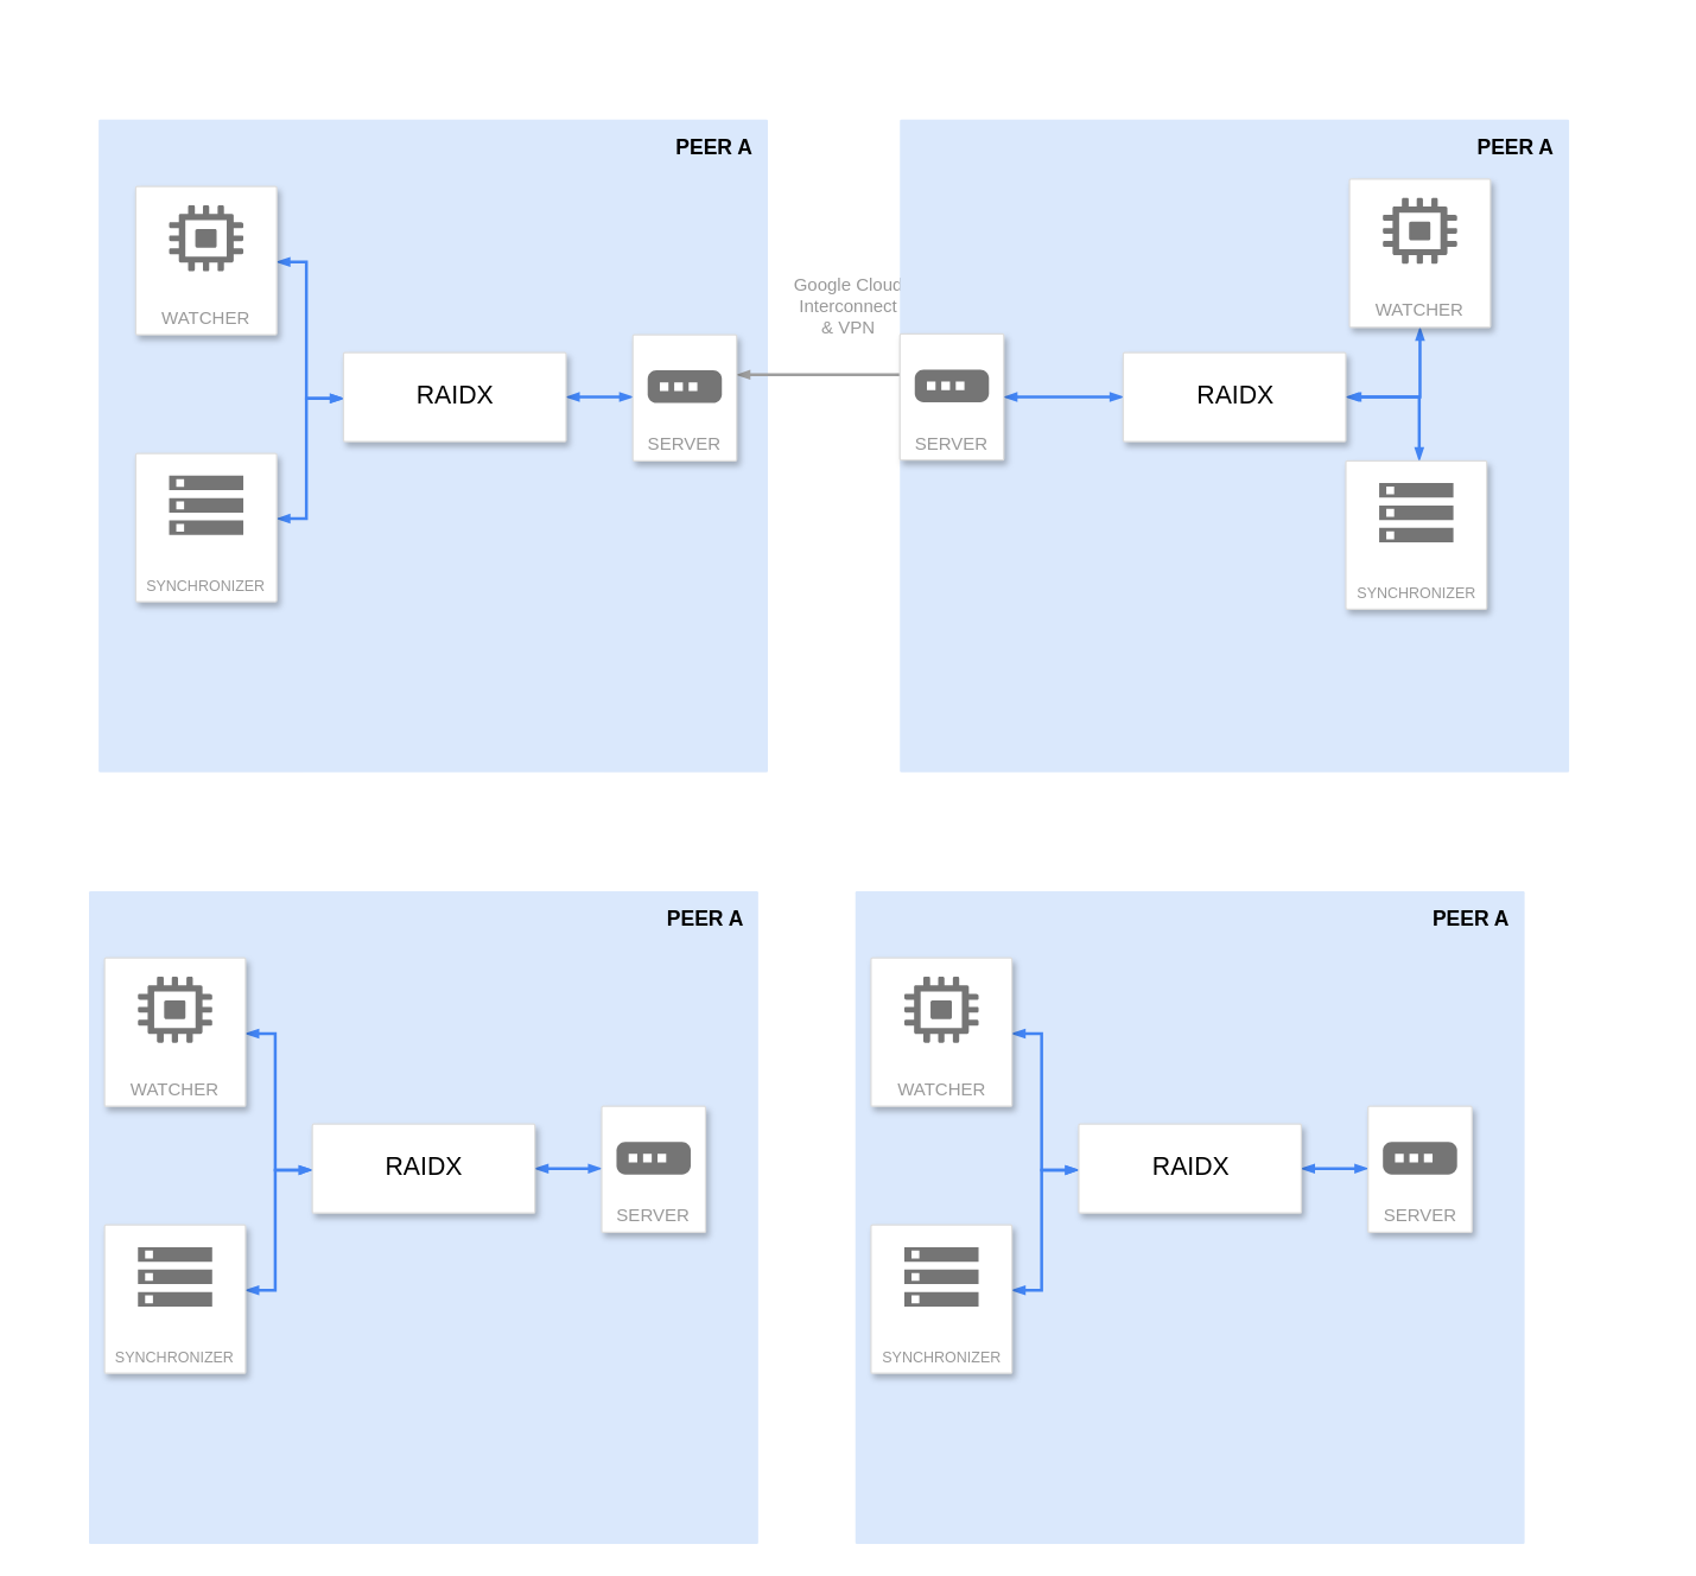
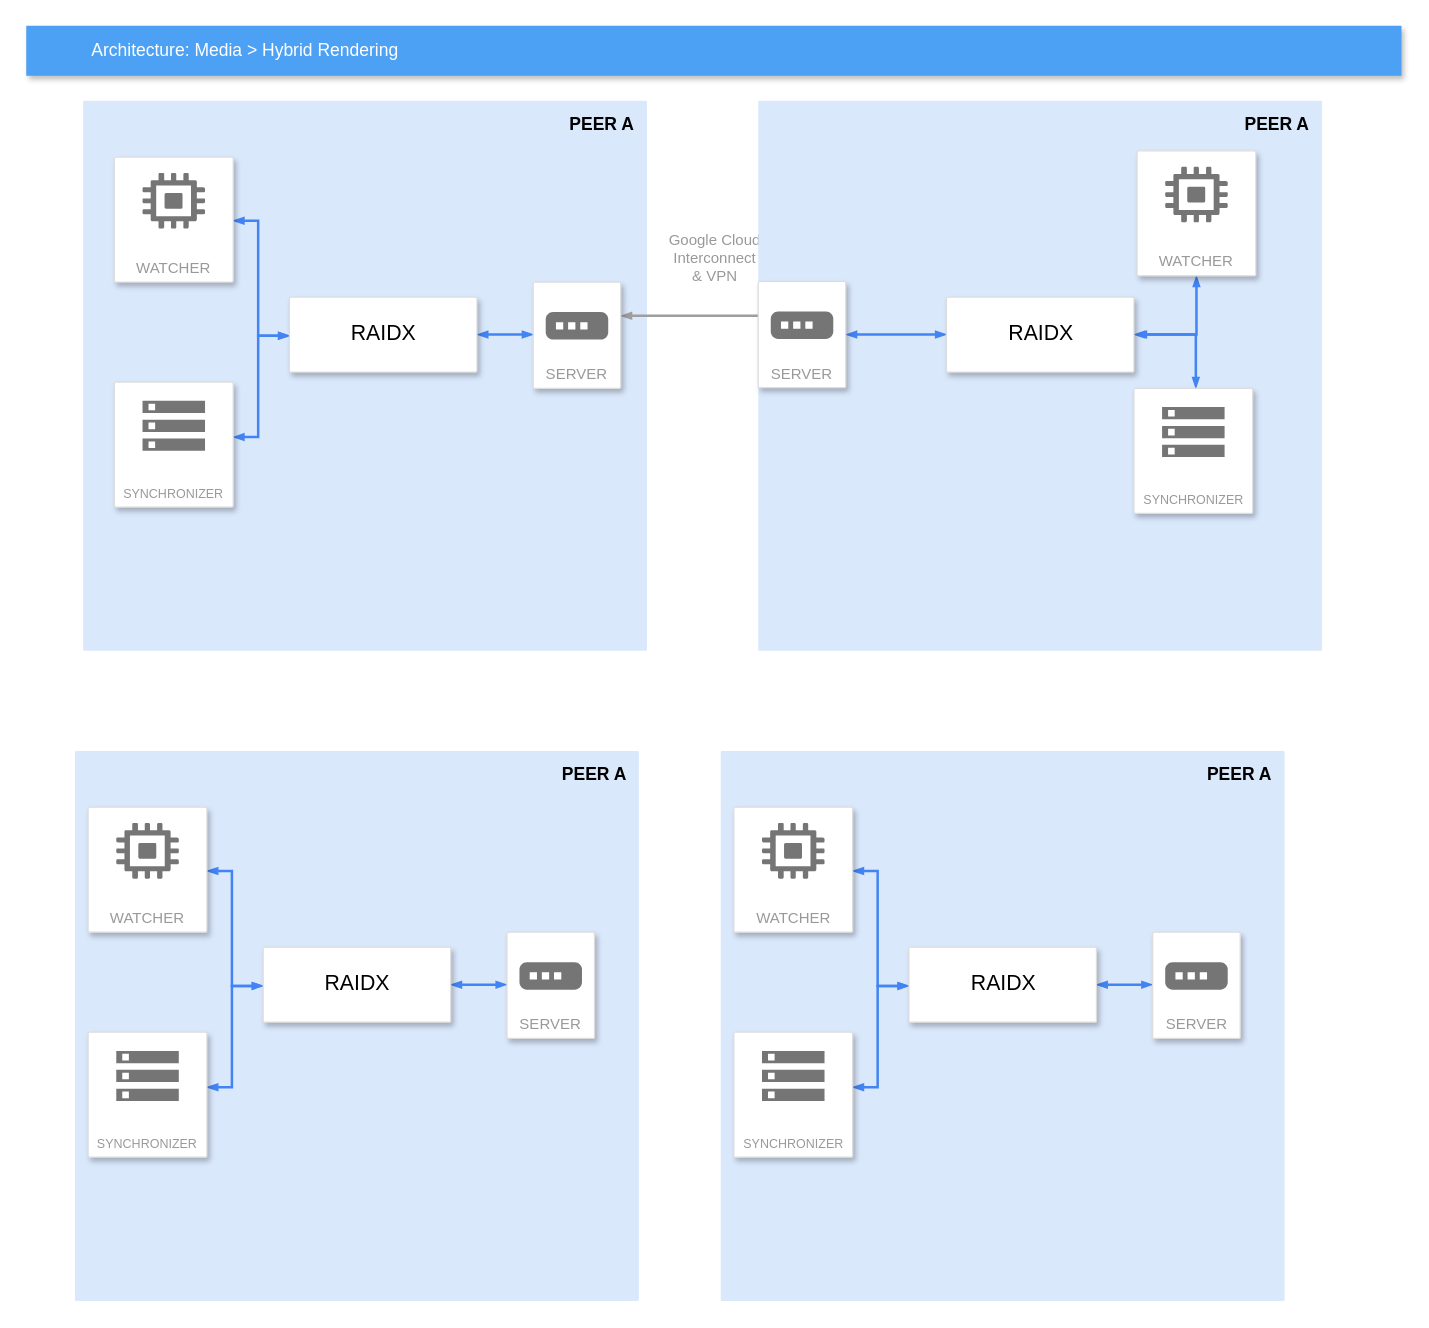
  <mxCell id="0" />
  <mxCell id="1" parent="0" />
+ <mxCell id="2" value="Architecture: Media &amp;gt; Hybrid Rendering" style="fillColor=#4DA1F5;strokeColor=none;shadow=1;gradientColor=none;fontSize=14;align=left;spacingLeft=50;fontColor=#ffffff;html=1;" parent="1" vertex="1"><mxGeometry x="20.5" y="20" width="1100" height="40" as="geometry" /></mxCell>
  <mxCell id="3" value="&lt;b&gt;&lt;font style=&quot;font-size: 14px;&quot;&gt;PEER A&lt;/font&gt;&lt;/b&gt;" style="rounded=1;absoluteArcSize=1;arcSize=2;html=1;strokeColor=#6c8ebf;shadow=0;dashed=0;strokeColor=none;fontSize=12;align=right;verticalAlign=top;spacing=10;spacingTop=-4;fillColor=#dae8fc;whiteSpace=wrap;" parent="1" vertex="1"><mxGeometry x="66" y="80" width="451" height="440" as="geometry" /></mxCell>
  <mxCell id="4" style="edgeStyle=orthogonalEdgeStyle;rounded=0;elbow=vertical;html=1;startArrow=blockThin;startFill=1;endArrow=blockThin;endFill=1;jettySize=auto;orthogonalLoop=1;strokeWidth=2;fontSize=10;fontColor=#999999;dashed=0;strokeColor=#4284F3;labelBackgroundColor=none;endSize=4;startSize=4;" parent="1" source="5" target="11" edge="1"><mxGeometry relative="1" as="geometry"><Array as="points"><mxPoint x="206" y="176" /><mxPoint x="206" y="268" /></Array></mxGeometry></mxCell>
  <mxCell id="5" value="WATCHER" style="strokeColor=#dddddd;fillColor=#ffffff;shadow=1;strokeWidth=1;rounded=1;absoluteArcSize=1;arcSize=2;labelPosition=center;verticalLabelPosition=middle;align=center;verticalAlign=bottom;spacingLeft=0;fontColor=#999999;fontSize=12;whiteSpace=wrap;spacingBottom=2;html=1;" parent="1" vertex="1"><mxGeometry x="91" y="125" width="95" height="100" as="geometry" /></mxCell>
  <mxCell id="6" value="" style="dashed=0;html=1;fillColor=#757575;strokeColor=none;shape=mxgraph.gcp2.compute_engine_icon;part=1;" parent="5" vertex="1"><mxGeometry x="0.5" width="50" height="44.5" relative="1" as="geometry"><mxPoint x="-25" y="12.75" as="offset" /></mxGeometry></mxCell>
  <mxCell id="7" style="edgeStyle=orthogonalEdgeStyle;rounded=0;elbow=vertical;html=1;startArrow=blockThin;startFill=1;endArrow=blockThin;endFill=1;jettySize=auto;orthogonalLoop=1;strokeWidth=2;fontSize=10;fontColor=#999999;dashed=0;strokeColor=#4284F3;labelBackgroundColor=none;endSize=4;startSize=4;" parent="1" source="8" target="11" edge="1"><mxGeometry relative="1" as="geometry"><Array as="points"><mxPoint x="206" y="349" /><mxPoint x="206" y="268" /></Array></mxGeometry></mxCell>
  <mxCell id="8" value="&lt;font style=&quot;font-size: 10px;&quot;&gt;SYNCHRONIZER&lt;/font&gt;" style="strokeColor=#dddddd;fillColor=#ffffff;shadow=1;strokeWidth=1;rounded=1;absoluteArcSize=1;arcSize=2;labelPosition=center;verticalLabelPosition=middle;align=center;verticalAlign=bottom;spacingLeft=0;fontColor=#999999;fontSize=12;whiteSpace=wrap;spacingBottom=2;html=1;" parent="1" vertex="1"><mxGeometry x="91" y="305" width="95" height="100" as="geometry" /></mxCell>
  <mxCell id="9" value="" style="dashed=0;html=1;fillColor=#757575;strokeColor=none;shape=mxgraph.gcp2.storage;part=1;" parent="8" vertex="1"><mxGeometry x="0.5" width="50" height="40" relative="1" as="geometry"><mxPoint x="-25" y="15" as="offset" /></mxGeometry></mxCell>
  <mxCell id="10" style="edgeStyle=elbowEdgeStyle;rounded=0;elbow=vertical;html=1;startArrow=blockThin;startFill=1;endArrow=blockThin;endFill=1;jettySize=auto;orthogonalLoop=1;strokeWidth=2;fontSize=10;fontColor=#999999;dashed=0;strokeColor=#4284F3;labelBackgroundColor=none;endSize=4;startSize=4;" parent="1" source="11" target="13" edge="1"><mxGeometry relative="1" as="geometry" /></mxCell>
  <mxCell id="11" value="RAIDX" style="strokeColor=#dddddd;fillColor=#ffffff;shadow=1;strokeWidth=1;rounded=1;absoluteArcSize=1;arcSize=2;fontSize=17;fontColor=#000000;align=center;html=1;" parent="1" vertex="1"><mxGeometry x="231" y="237" width="150" height="60" as="geometry" /></mxCell>
  <mxCell id="12" value="Google Cloud&lt;br&gt;Interconnect&lt;br&gt;&amp;amp; VPN&lt;br&gt;" style="edgeStyle=elbowEdgeStyle;rounded=0;elbow=vertical;html=1;startArrow=blockThin;startFill=1;endArrow=blockThin;endFill=1;jettySize=auto;orthogonalLoop=1;strokeWidth=2;fontSize=12;fontColor=#999999;dashed=0;strokeColor=#9E9E9E;labelBackgroundColor=#ffffff;endSize=4;startSize=4;verticalAlign=bottom;" parent="1" source="13" edge="1"><mxGeometry y="22" relative="1" as="geometry"><mxPoint as="offset" /><mxPoint x="646" y="251.947" as="targetPoint" /></mxGeometry></mxCell>
  <mxCell id="13" value="SERVER" style="strokeColor=#dddddd;fillColor=#ffffff;shadow=1;strokeWidth=1;rounded=1;absoluteArcSize=1;arcSize=2;labelPosition=center;verticalLabelPosition=middle;align=center;verticalAlign=bottom;spacingLeft=0;fontColor=#999999;fontSize=12;whiteSpace=wrap;spacingBottom=2;html=1;" parent="1" vertex="1"><mxGeometry x="426" y="225" width="70" height="85" as="geometry" /></mxCell>
  <mxCell id="14" value="" style="dashed=0;html=1;fillColor=#757575;strokeColor=none;shape=mxgraph.gcp2.gateway_icon;part=1;" parent="13" vertex="1"><mxGeometry x="0.5" width="50" height="22" relative="1" as="geometry"><mxPoint x="-25" y="24" as="offset" /></mxGeometry></mxCell>
  <mxCell id="15" value="&lt;b&gt;&lt;font style=&quot;font-size: 14px;&quot;&gt;PEER A&lt;/font&gt;&lt;/b&gt;" style="rounded=1;absoluteArcSize=1;arcSize=2;html=1;strokeColor=#6c8ebf;shadow=0;dashed=0;strokeColor=none;fontSize=12;align=right;verticalAlign=top;spacing=10;spacingTop=-4;fillColor=#dae8fc;whiteSpace=wrap;" vertex="1" parent="1"><mxGeometry x="59.5" y="600" width="451" height="440" as="geometry" /></mxCell>
  <mxCell id="16" style="edgeStyle=orthogonalEdgeStyle;rounded=0;elbow=vertical;html=1;startArrow=blockThin;startFill=1;endArrow=blockThin;endFill=1;jettySize=auto;orthogonalLoop=1;strokeWidth=2;fontSize=10;fontColor=#999999;dashed=0;strokeColor=#4284F3;labelBackgroundColor=none;endSize=4;startSize=4;" edge="1" parent="1" source="17" target="23"><mxGeometry relative="1" as="geometry"><Array as="points"><mxPoint x="185" y="696" /><mxPoint x="185" y="788" /></Array></mxGeometry></mxCell>
  <mxCell id="17" value="WATCHER" style="strokeColor=#dddddd;fillColor=#ffffff;shadow=1;strokeWidth=1;rounded=1;absoluteArcSize=1;arcSize=2;labelPosition=center;verticalLabelPosition=middle;align=center;verticalAlign=bottom;spacingLeft=0;fontColor=#999999;fontSize=12;whiteSpace=wrap;spacingBottom=2;html=1;" vertex="1" parent="1"><mxGeometry x="70" y="645" width="95" height="100" as="geometry" /></mxCell>
  <mxCell id="18" value="" style="dashed=0;html=1;fillColor=#757575;strokeColor=none;shape=mxgraph.gcp2.compute_engine_icon;part=1;" vertex="1" parent="17"><mxGeometry x="0.5" width="50" height="44.5" relative="1" as="geometry"><mxPoint x="-25" y="12.75" as="offset" /></mxGeometry></mxCell>
  <mxCell id="19" style="edgeStyle=orthogonalEdgeStyle;rounded=0;elbow=vertical;html=1;startArrow=blockThin;startFill=1;endArrow=blockThin;endFill=1;jettySize=auto;orthogonalLoop=1;strokeWidth=2;fontSize=10;fontColor=#999999;dashed=0;strokeColor=#4284F3;labelBackgroundColor=none;endSize=4;startSize=4;" edge="1" parent="1" source="20" target="23"><mxGeometry relative="1" as="geometry"><Array as="points"><mxPoint x="185" y="869" /><mxPoint x="185" y="788" /></Array></mxGeometry></mxCell>
  <mxCell id="20" value="&lt;font style=&quot;font-size: 10px;&quot;&gt;SYNCHRONIZER&lt;/font&gt;" style="strokeColor=#dddddd;fillColor=#ffffff;shadow=1;strokeWidth=1;rounded=1;absoluteArcSize=1;arcSize=2;labelPosition=center;verticalLabelPosition=middle;align=center;verticalAlign=bottom;spacingLeft=0;fontColor=#999999;fontSize=12;whiteSpace=wrap;spacingBottom=2;html=1;" vertex="1" parent="1"><mxGeometry x="70" y="825" width="95" height="100" as="geometry" /></mxCell>
  <mxCell id="21" value="" style="dashed=0;html=1;fillColor=#757575;strokeColor=none;shape=mxgraph.gcp2.storage;part=1;" vertex="1" parent="20"><mxGeometry x="0.5" width="50" height="40" relative="1" as="geometry"><mxPoint x="-25" y="15" as="offset" /></mxGeometry></mxCell>
  <mxCell id="22" style="edgeStyle=elbowEdgeStyle;rounded=0;elbow=vertical;html=1;startArrow=blockThin;startFill=1;endArrow=blockThin;endFill=1;jettySize=auto;orthogonalLoop=1;strokeWidth=2;fontSize=10;fontColor=#999999;dashed=0;strokeColor=#4284F3;labelBackgroundColor=none;endSize=4;startSize=4;" edge="1" parent="1" source="23" target="24"><mxGeometry relative="1" as="geometry" /></mxCell>
  <mxCell id="23" value="RAIDX" style="strokeColor=#dddddd;fillColor=#ffffff;shadow=1;strokeWidth=1;rounded=1;absoluteArcSize=1;arcSize=2;fontSize=17;fontColor=#000000;align=center;html=1;" vertex="1" parent="1"><mxGeometry x="210" y="757" width="150" height="60" as="geometry" /></mxCell>
  <mxCell id="24" value="SERVER" style="strokeColor=#dddddd;fillColor=#ffffff;shadow=1;strokeWidth=1;rounded=1;absoluteArcSize=1;arcSize=2;labelPosition=center;verticalLabelPosition=middle;align=center;verticalAlign=bottom;spacingLeft=0;fontColor=#999999;fontSize=12;whiteSpace=wrap;spacingBottom=2;html=1;" vertex="1" parent="1"><mxGeometry x="405" y="745" width="70" height="85" as="geometry" /></mxCell>
  <mxCell id="25" value="" style="dashed=0;html=1;fillColor=#757575;strokeColor=none;shape=mxgraph.gcp2.gateway_icon;part=1;" vertex="1" parent="24"><mxGeometry x="0.5" width="50" height="22" relative="1" as="geometry"><mxPoint x="-25" y="24" as="offset" /></mxGeometry></mxCell>
  <mxCell id="26" value="&lt;b&gt;&lt;font style=&quot;font-size: 14px;&quot;&gt;PEER A&lt;/font&gt;&lt;/b&gt;" style="rounded=1;absoluteArcSize=1;arcSize=2;html=1;strokeColor=#6c8ebf;shadow=0;dashed=0;strokeColor=none;fontSize=12;align=right;verticalAlign=top;spacing=10;spacingTop=-4;fillColor=#dae8fc;whiteSpace=wrap;" vertex="1" parent="1"><mxGeometry x="576" y="600" width="451" height="440" as="geometry" /></mxCell>
  <mxCell id="27" style="edgeStyle=orthogonalEdgeStyle;rounded=0;elbow=vertical;html=1;startArrow=blockThin;startFill=1;endArrow=blockThin;endFill=1;jettySize=auto;orthogonalLoop=1;strokeWidth=2;fontSize=10;fontColor=#999999;dashed=0;strokeColor=#4284F3;labelBackgroundColor=none;endSize=4;startSize=4;" edge="1" parent="1" source="28" target="34"><mxGeometry relative="1" as="geometry"><Array as="points"><mxPoint x="701.5" y="696" /><mxPoint x="701.5" y="788" /></Array></mxGeometry></mxCell>
  <mxCell id="28" value="WATCHER" style="strokeColor=#dddddd;fillColor=#ffffff;shadow=1;strokeWidth=1;rounded=1;absoluteArcSize=1;arcSize=2;labelPosition=center;verticalLabelPosition=middle;align=center;verticalAlign=bottom;spacingLeft=0;fontColor=#999999;fontSize=12;whiteSpace=wrap;spacingBottom=2;html=1;" vertex="1" parent="1"><mxGeometry x="586.5" y="645" width="95" height="100" as="geometry" /></mxCell>
  <mxCell id="29" value="" style="dashed=0;html=1;fillColor=#757575;strokeColor=none;shape=mxgraph.gcp2.compute_engine_icon;part=1;" vertex="1" parent="28"><mxGeometry x="0.5" width="50" height="44.5" relative="1" as="geometry"><mxPoint x="-25" y="12.75" as="offset" /></mxGeometry></mxCell>
  <mxCell id="30" style="edgeStyle=orthogonalEdgeStyle;rounded=0;elbow=vertical;html=1;startArrow=blockThin;startFill=1;endArrow=blockThin;endFill=1;jettySize=auto;orthogonalLoop=1;strokeWidth=2;fontSize=10;fontColor=#999999;dashed=0;strokeColor=#4284F3;labelBackgroundColor=none;endSize=4;startSize=4;" edge="1" parent="1" source="31" target="34"><mxGeometry relative="1" as="geometry"><Array as="points"><mxPoint x="701.5" y="869" /><mxPoint x="701.5" y="788" /></Array></mxGeometry></mxCell>
  <mxCell id="31" value="&lt;font style=&quot;font-size: 10px;&quot;&gt;SYNCHRONIZER&lt;/font&gt;" style="strokeColor=#dddddd;fillColor=#ffffff;shadow=1;strokeWidth=1;rounded=1;absoluteArcSize=1;arcSize=2;labelPosition=center;verticalLabelPosition=middle;align=center;verticalAlign=bottom;spacingLeft=0;fontColor=#999999;fontSize=12;whiteSpace=wrap;spacingBottom=2;html=1;" vertex="1" parent="1"><mxGeometry x="586.5" y="825" width="95" height="100" as="geometry" /></mxCell>
  <mxCell id="32" value="" style="dashed=0;html=1;fillColor=#757575;strokeColor=none;shape=mxgraph.gcp2.storage;part=1;" vertex="1" parent="31"><mxGeometry x="0.5" width="50" height="40" relative="1" as="geometry"><mxPoint x="-25" y="15" as="offset" /></mxGeometry></mxCell>
  <mxCell id="33" style="edgeStyle=elbowEdgeStyle;rounded=0;elbow=vertical;html=1;startArrow=blockThin;startFill=1;endArrow=blockThin;endFill=1;jettySize=auto;orthogonalLoop=1;strokeWidth=2;fontSize=10;fontColor=#999999;dashed=0;strokeColor=#4284F3;labelBackgroundColor=none;endSize=4;startSize=4;" edge="1" parent="1" source="34" target="35"><mxGeometry relative="1" as="geometry" /></mxCell>
  <mxCell id="34" value="RAIDX" style="strokeColor=#dddddd;fillColor=#ffffff;shadow=1;strokeWidth=1;rounded=1;absoluteArcSize=1;arcSize=2;fontSize=17;fontColor=#000000;align=center;html=1;" vertex="1" parent="1"><mxGeometry x="726.5" y="757" width="150" height="60" as="geometry" /></mxCell>
  <mxCell id="35" value="SERVER" style="strokeColor=#dddddd;fillColor=#ffffff;shadow=1;strokeWidth=1;rounded=1;absoluteArcSize=1;arcSize=2;labelPosition=center;verticalLabelPosition=middle;align=center;verticalAlign=bottom;spacingLeft=0;fontColor=#999999;fontSize=12;whiteSpace=wrap;spacingBottom=2;html=1;" vertex="1" parent="1"><mxGeometry x="921.5" y="745" width="70" height="85" as="geometry" /></mxCell>
  <mxCell id="36" value="" style="dashed=0;html=1;fillColor=#757575;strokeColor=none;shape=mxgraph.gcp2.gateway_icon;part=1;" vertex="1" parent="35"><mxGeometry x="0.5" width="50" height="22" relative="1" as="geometry"><mxPoint x="-25" y="24" as="offset" /></mxGeometry></mxCell>
  <mxCell id="37" value="&lt;b&gt;&lt;font style=&quot;font-size: 14px;&quot;&gt;PEER A&lt;/font&gt;&lt;/b&gt;" style="rounded=1;absoluteArcSize=1;arcSize=2;html=1;strokeColor=#6c8ebf;shadow=0;dashed=0;strokeColor=none;fontSize=12;align=right;verticalAlign=top;spacing=10;spacingTop=-4;fillColor=#dae8fc;whiteSpace=wrap;" vertex="1" parent="1"><mxGeometry x="606" y="80" width="451" height="440" as="geometry" /></mxCell>
  <mxCell id="38" style="edgeStyle=orthogonalEdgeStyle;rounded=0;elbow=vertical;html=1;startArrow=blockThin;startFill=1;endArrow=blockThin;endFill=1;jettySize=auto;orthogonalLoop=1;strokeWidth=2;fontSize=10;fontColor=#999999;dashed=0;strokeColor=#4284F3;labelBackgroundColor=none;endSize=4;startSize=4;" edge="1" parent="1" source="39" target="45"><mxGeometry relative="1" as="geometry"><Array as="points"><mxPoint x="956" y="267" /></Array></mxGeometry></mxCell>
  <mxCell id="39" value="WATCHER" style="strokeColor=#dddddd;fillColor=#ffffff;shadow=1;strokeWidth=1;rounded=1;absoluteArcSize=1;arcSize=2;labelPosition=center;verticalLabelPosition=middle;align=center;verticalAlign=bottom;spacingLeft=0;fontColor=#999999;fontSize=12;whiteSpace=wrap;spacingBottom=2;html=1;" vertex="1" parent="1"><mxGeometry x="909" y="120" width="95" height="100" as="geometry" /></mxCell>
  <mxCell id="40" value="" style="dashed=0;html=1;fillColor=#757575;strokeColor=none;shape=mxgraph.gcp2.compute_engine_icon;part=1;" vertex="1" parent="39"><mxGeometry x="0.5" width="50" height="44.5" relative="1" as="geometry"><mxPoint x="-25" y="12.75" as="offset" /></mxGeometry></mxCell>
  <mxCell id="41" style="edgeStyle=orthogonalEdgeStyle;rounded=0;elbow=vertical;html=1;startArrow=blockThin;startFill=1;endArrow=blockThin;endFill=1;jettySize=auto;orthogonalLoop=1;strokeWidth=2;fontSize=10;fontColor=#999999;dashed=0;strokeColor=#4284F3;labelBackgroundColor=none;endSize=4;startSize=4;entryX=1.009;entryY=0.499;entryDx=0;entryDy=0;entryPerimeter=0;" edge="1" parent="1" source="42" target="45"><mxGeometry relative="1" as="geometry"><Array as="points"><mxPoint x="956" y="267" /></Array><mxPoint x="826" y="310" as="targetPoint" /></mxGeometry></mxCell>
  <mxCell id="42" value="&lt;font style=&quot;font-size: 10px;&quot;&gt;SYNCHRONIZER&lt;/font&gt;" style="strokeColor=#dddddd;fillColor=#ffffff;shadow=1;strokeWidth=1;rounded=1;absoluteArcSize=1;arcSize=2;labelPosition=center;verticalLabelPosition=middle;align=center;verticalAlign=bottom;spacingLeft=0;fontColor=#999999;fontSize=12;whiteSpace=wrap;spacingBottom=2;html=1;" vertex="1" parent="1"><mxGeometry x="906.5" y="310" width="95" height="100" as="geometry" /></mxCell>
  <mxCell id="43" value="" style="dashed=0;html=1;fillColor=#757575;strokeColor=none;shape=mxgraph.gcp2.storage;part=1;" vertex="1" parent="42"><mxGeometry x="0.5" width="50" height="40" relative="1" as="geometry"><mxPoint x="-25" y="15" as="offset" /></mxGeometry></mxCell>
  <mxCell id="44" style="edgeStyle=elbowEdgeStyle;rounded=0;elbow=vertical;html=1;startArrow=blockThin;startFill=1;endArrow=blockThin;endFill=1;jettySize=auto;orthogonalLoop=1;strokeWidth=2;fontSize=10;fontColor=#999999;dashed=0;strokeColor=#4284F3;labelBackgroundColor=none;endSize=4;startSize=4;" edge="1" parent="1" source="45" target="46"><mxGeometry relative="1" as="geometry" /></mxCell>
  <mxCell id="45" value="RAIDX" style="strokeColor=#dddddd;fillColor=#ffffff;shadow=1;strokeWidth=1;rounded=1;absoluteArcSize=1;arcSize=2;fontSize=17;fontColor=#000000;align=center;html=1;" vertex="1" parent="1"><mxGeometry x="756.5" y="237" width="150" height="60" as="geometry" /></mxCell>
  <mxCell id="46" value="SERVER" style="strokeColor=#dddddd;fillColor=#ffffff;shadow=1;strokeWidth=1;rounded=1;absoluteArcSize=1;arcSize=2;labelPosition=center;verticalLabelPosition=middle;align=center;verticalAlign=bottom;spacingLeft=0;fontColor=#999999;fontSize=12;whiteSpace=wrap;spacingBottom=2;html=1;" vertex="1" parent="1"><mxGeometry x="606" y="224.5" width="70" height="85" as="geometry" /></mxCell>
  <mxCell id="47" value="" style="dashed=0;html=1;fillColor=#757575;strokeColor=none;shape=mxgraph.gcp2.gateway_icon;part=1;" vertex="1" parent="46"><mxGeometry x="0.5" width="50" height="22" relative="1" as="geometry"><mxPoint x="-25" y="24" as="offset" /></mxGeometry></mxCell>
